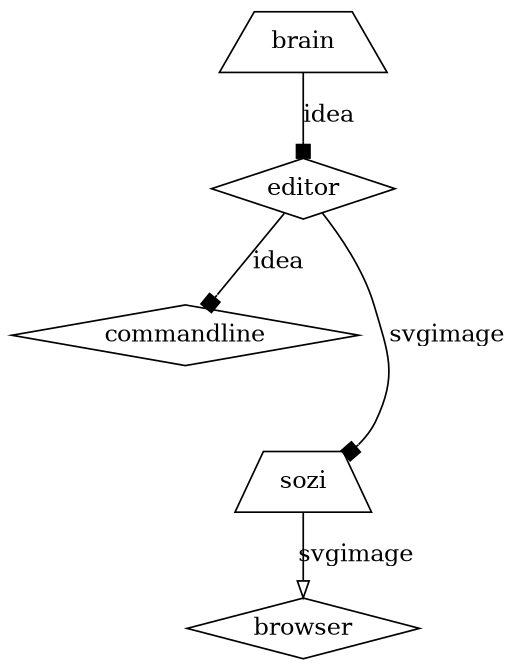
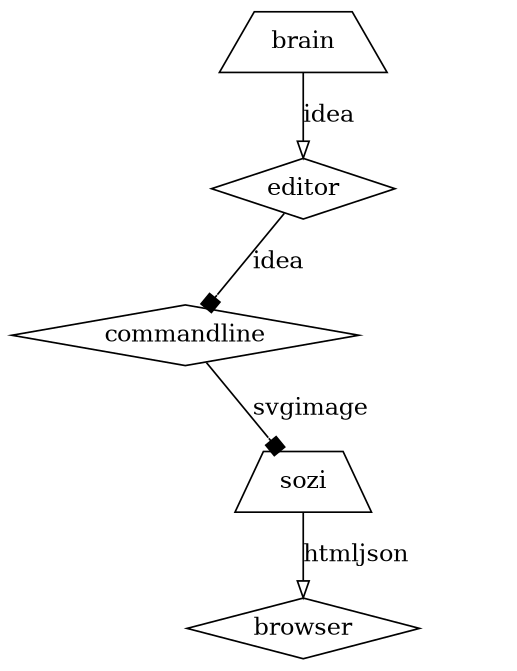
  digraph {
    rankdir=TB
    node [shape=diamond]
    edge [arrowhead=onormal]
    brain [shape=trapezium]
    editor
    commandline
    sozi [shape=trapezium]
    browser
-   brain -> editor [arrowhead=box label=idea]
+   brain -> editor [label=idea]
    editor -> commandline [arrowhead=box label=idea]
-   editor -> sozi [arrowhead=box label=svgimage]
-   sozi -> browser [label=svgimage]
+   commandline -> sozi [arrowhead=box label=svgimage]
+   sozi -> browser [label=htmljson]
  }
